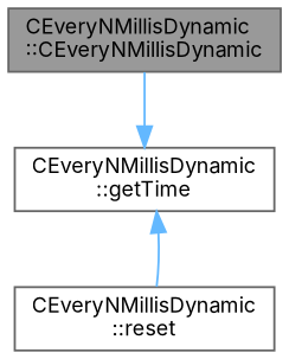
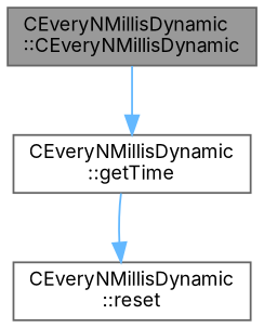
  digraph {
    fontname=Inter
    rankdir=TB
    node [color=grey40 fillcolor=white fontname=Inter fontsize=10 shape=box style=filled]
    edge [color=steelblue1 fontname=Inter fontsize=10 labelfontname=Helvetica labelfontsize=10 style=solid]
    n1 [color=gray40 fillcolor=grey60 fontcolor=black height=0.2 label="CEveryNMillisDynamic\l::CEveryNMillisDynamic" width=0.4]
    n2 [height=0.2 label="CEveryNMillisDynamic\l::getTime" width=0.4]
    n3 [height=0.2 label="CEveryNMillisDynamic\l::reset" width=0.4]
    n1 -> n2
-   n3 -> n2
+   n2 -> n3
  }
